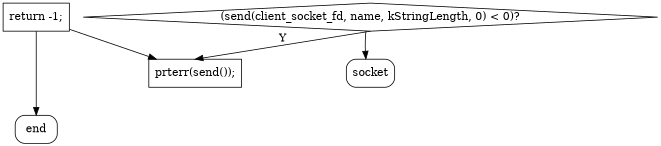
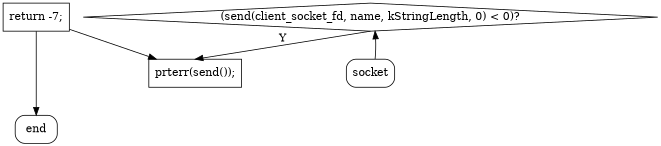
  digraph {
    splines=polyline
    node [shape=box]
    n1 [label=end style=rounded]
    n2 [label=socket style=rounded]
    n3 [label="(send(client_socket_fd, name, kStringLength, 0) < 0)?" shape=diamond]
    n4 [label="prterr(send());"]
-   n5 [label="return -1;"]
+   n5 [label="return -7;"]
    subgraph sub_1 {
      rank=sink
      n1
    }
-   n3 -> n2
+   n2 -> n3
    n3 -> n4 [headport=n tailport=s xlabel=Y]
    n5 -> n1
    n5 -> n4
  }
